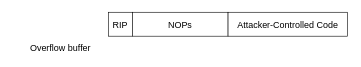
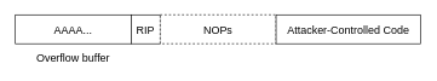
  <mxCell id="0" />
  <mxCell id="1" parent="0" />
+ <mxCell id="2" value="AAAA..." style="rounded=0;whiteSpace=wrap;html=1;fontSize=15;" parent="1" vertex="1"><mxGeometry x="20" y="20" width="160" height="40" as="geometry" /></mxCell>
  <mxCell id="3" value="RIP" style="rounded=0;whiteSpace=wrap;html=1;fontSize=15;" parent="1" vertex="1"><mxGeometry x="180" y="20" width="40" height="40" as="geometry" /></mxCell>
- <mxCell id="4" value="NOPs" style="rounded=0;whiteSpace=wrap;html=1;fontSize=15;" parent="1" vertex="1"><mxGeometry x="220" y="20" width="160" height="40" as="geometry" /></mxCell>
+ <mxCell id="4" value="NOPs" style="rounded=0;whiteSpace=wrap;html=1;fontSize=15;dashed=1;" parent="1" vertex="1"><mxGeometry x="220" y="20" width="160" height="40" as="geometry" /></mxCell>
  <mxCell id="5" value="Attacker-Controlled Code" style="rounded=0;whiteSpace=wrap;html=1;fontSize=15;" parent="1" vertex="1"><mxGeometry x="380" y="20" width="200" height="40" as="geometry" /></mxCell>
  <mxCell id="6" value="Overflow buffer" style="text;html=1;strokeColor=none;fillColor=none;align=center;verticalAlign=middle;whiteSpace=wrap;rounded=0;fontSize=15;" parent="1" vertex="1"><mxGeometry x="20" y="70" width="160" height="20" as="geometry" /></mxCell>
